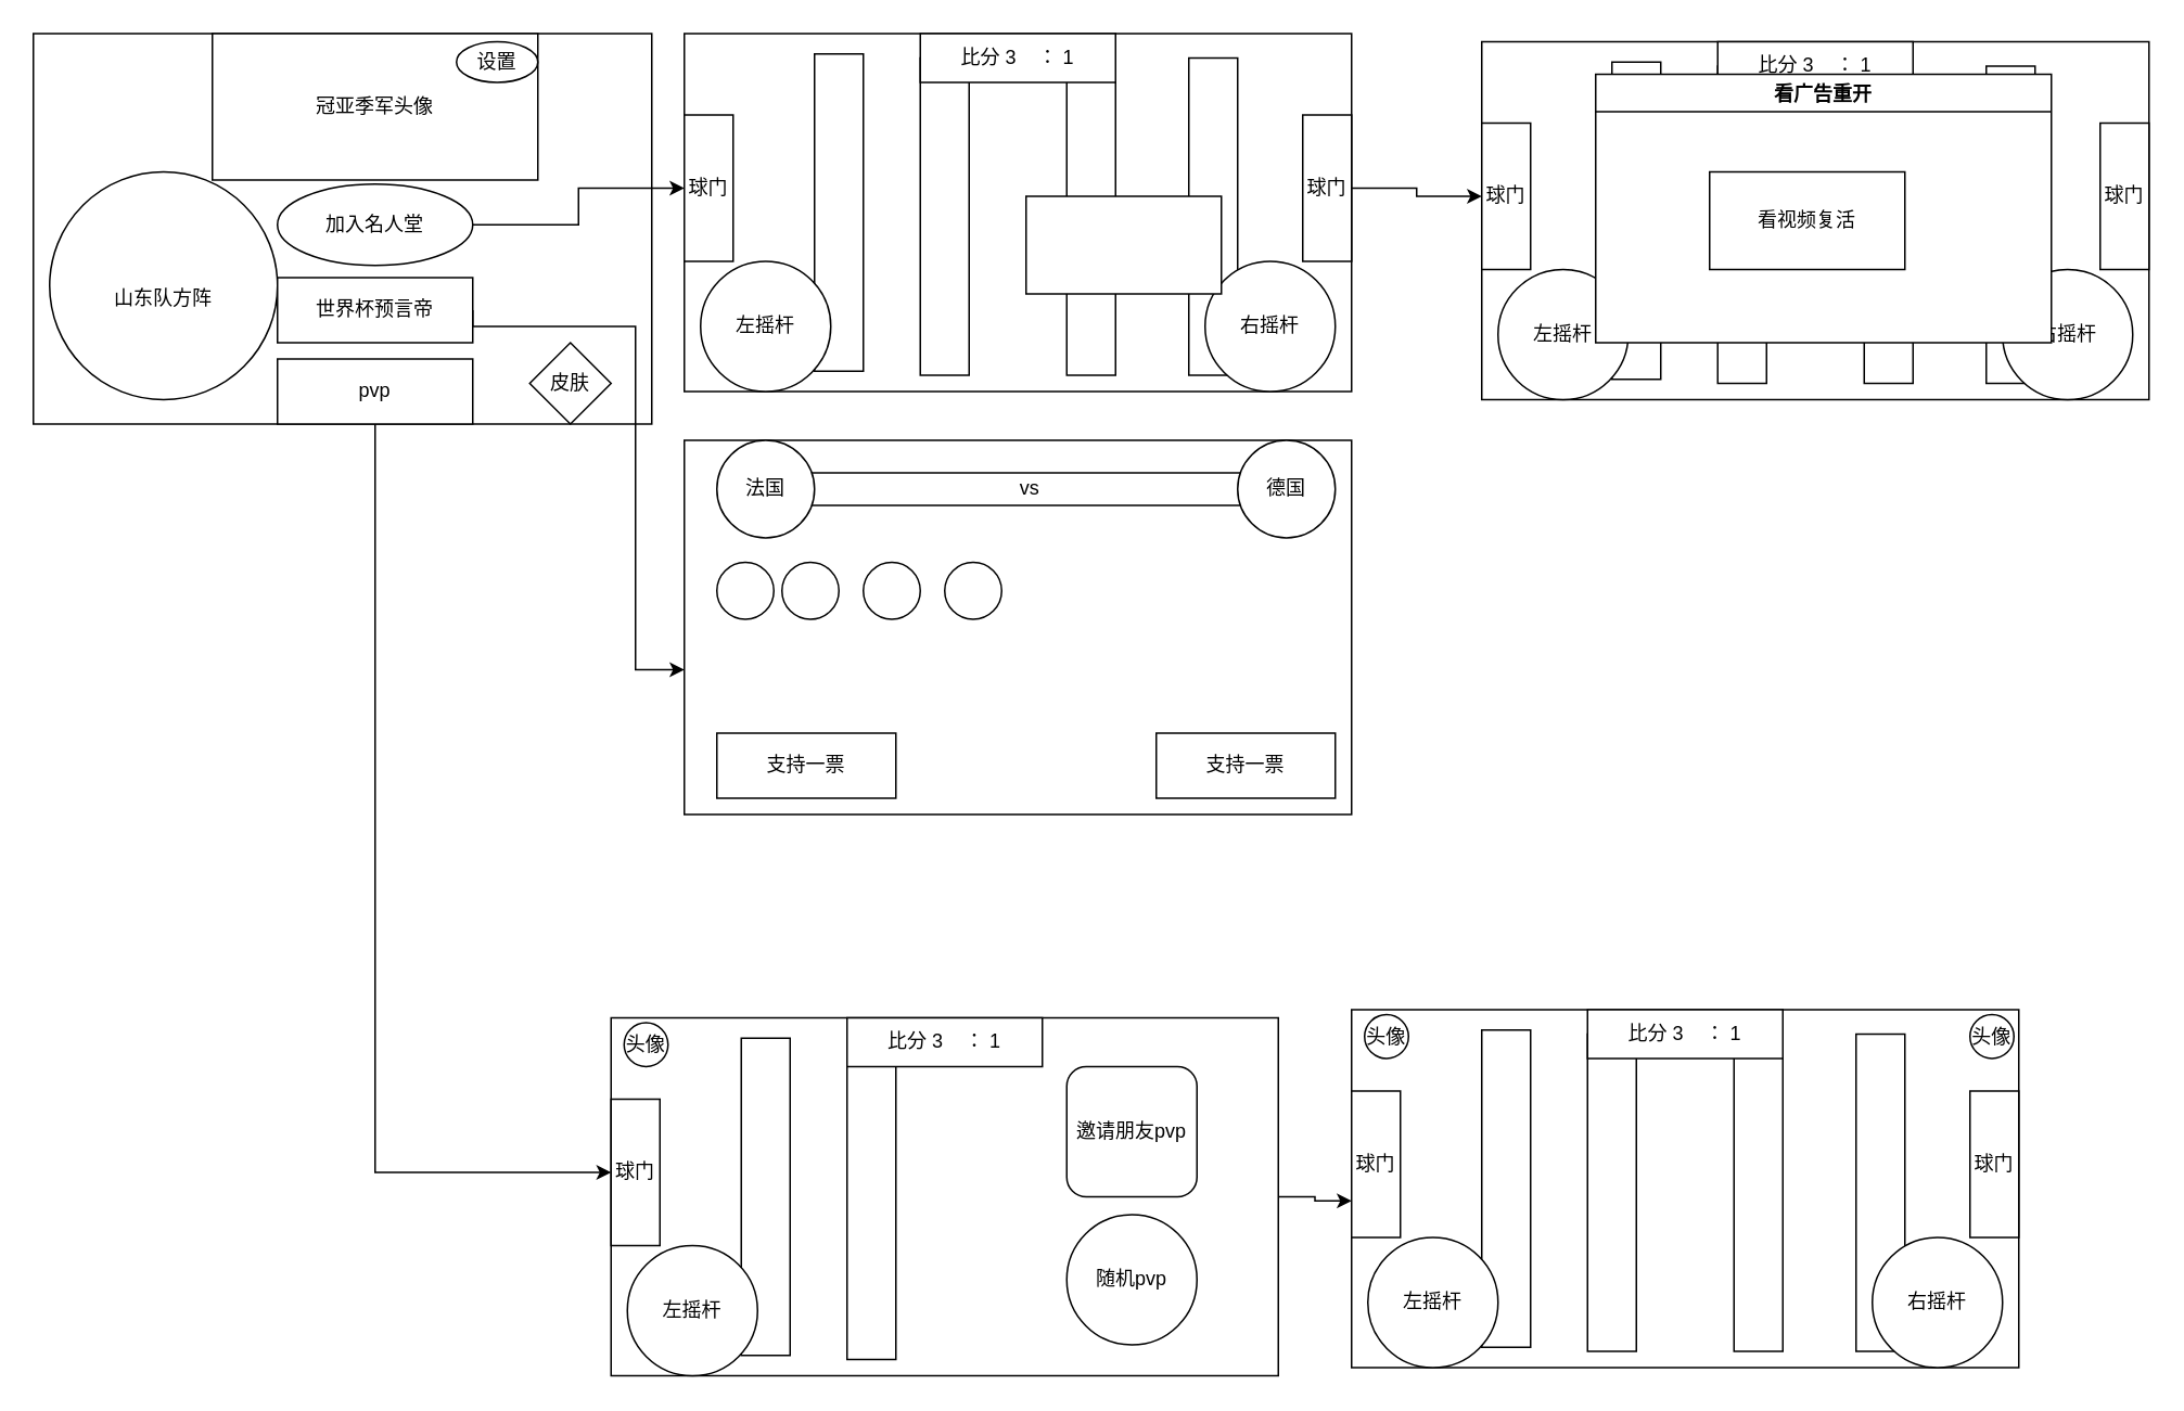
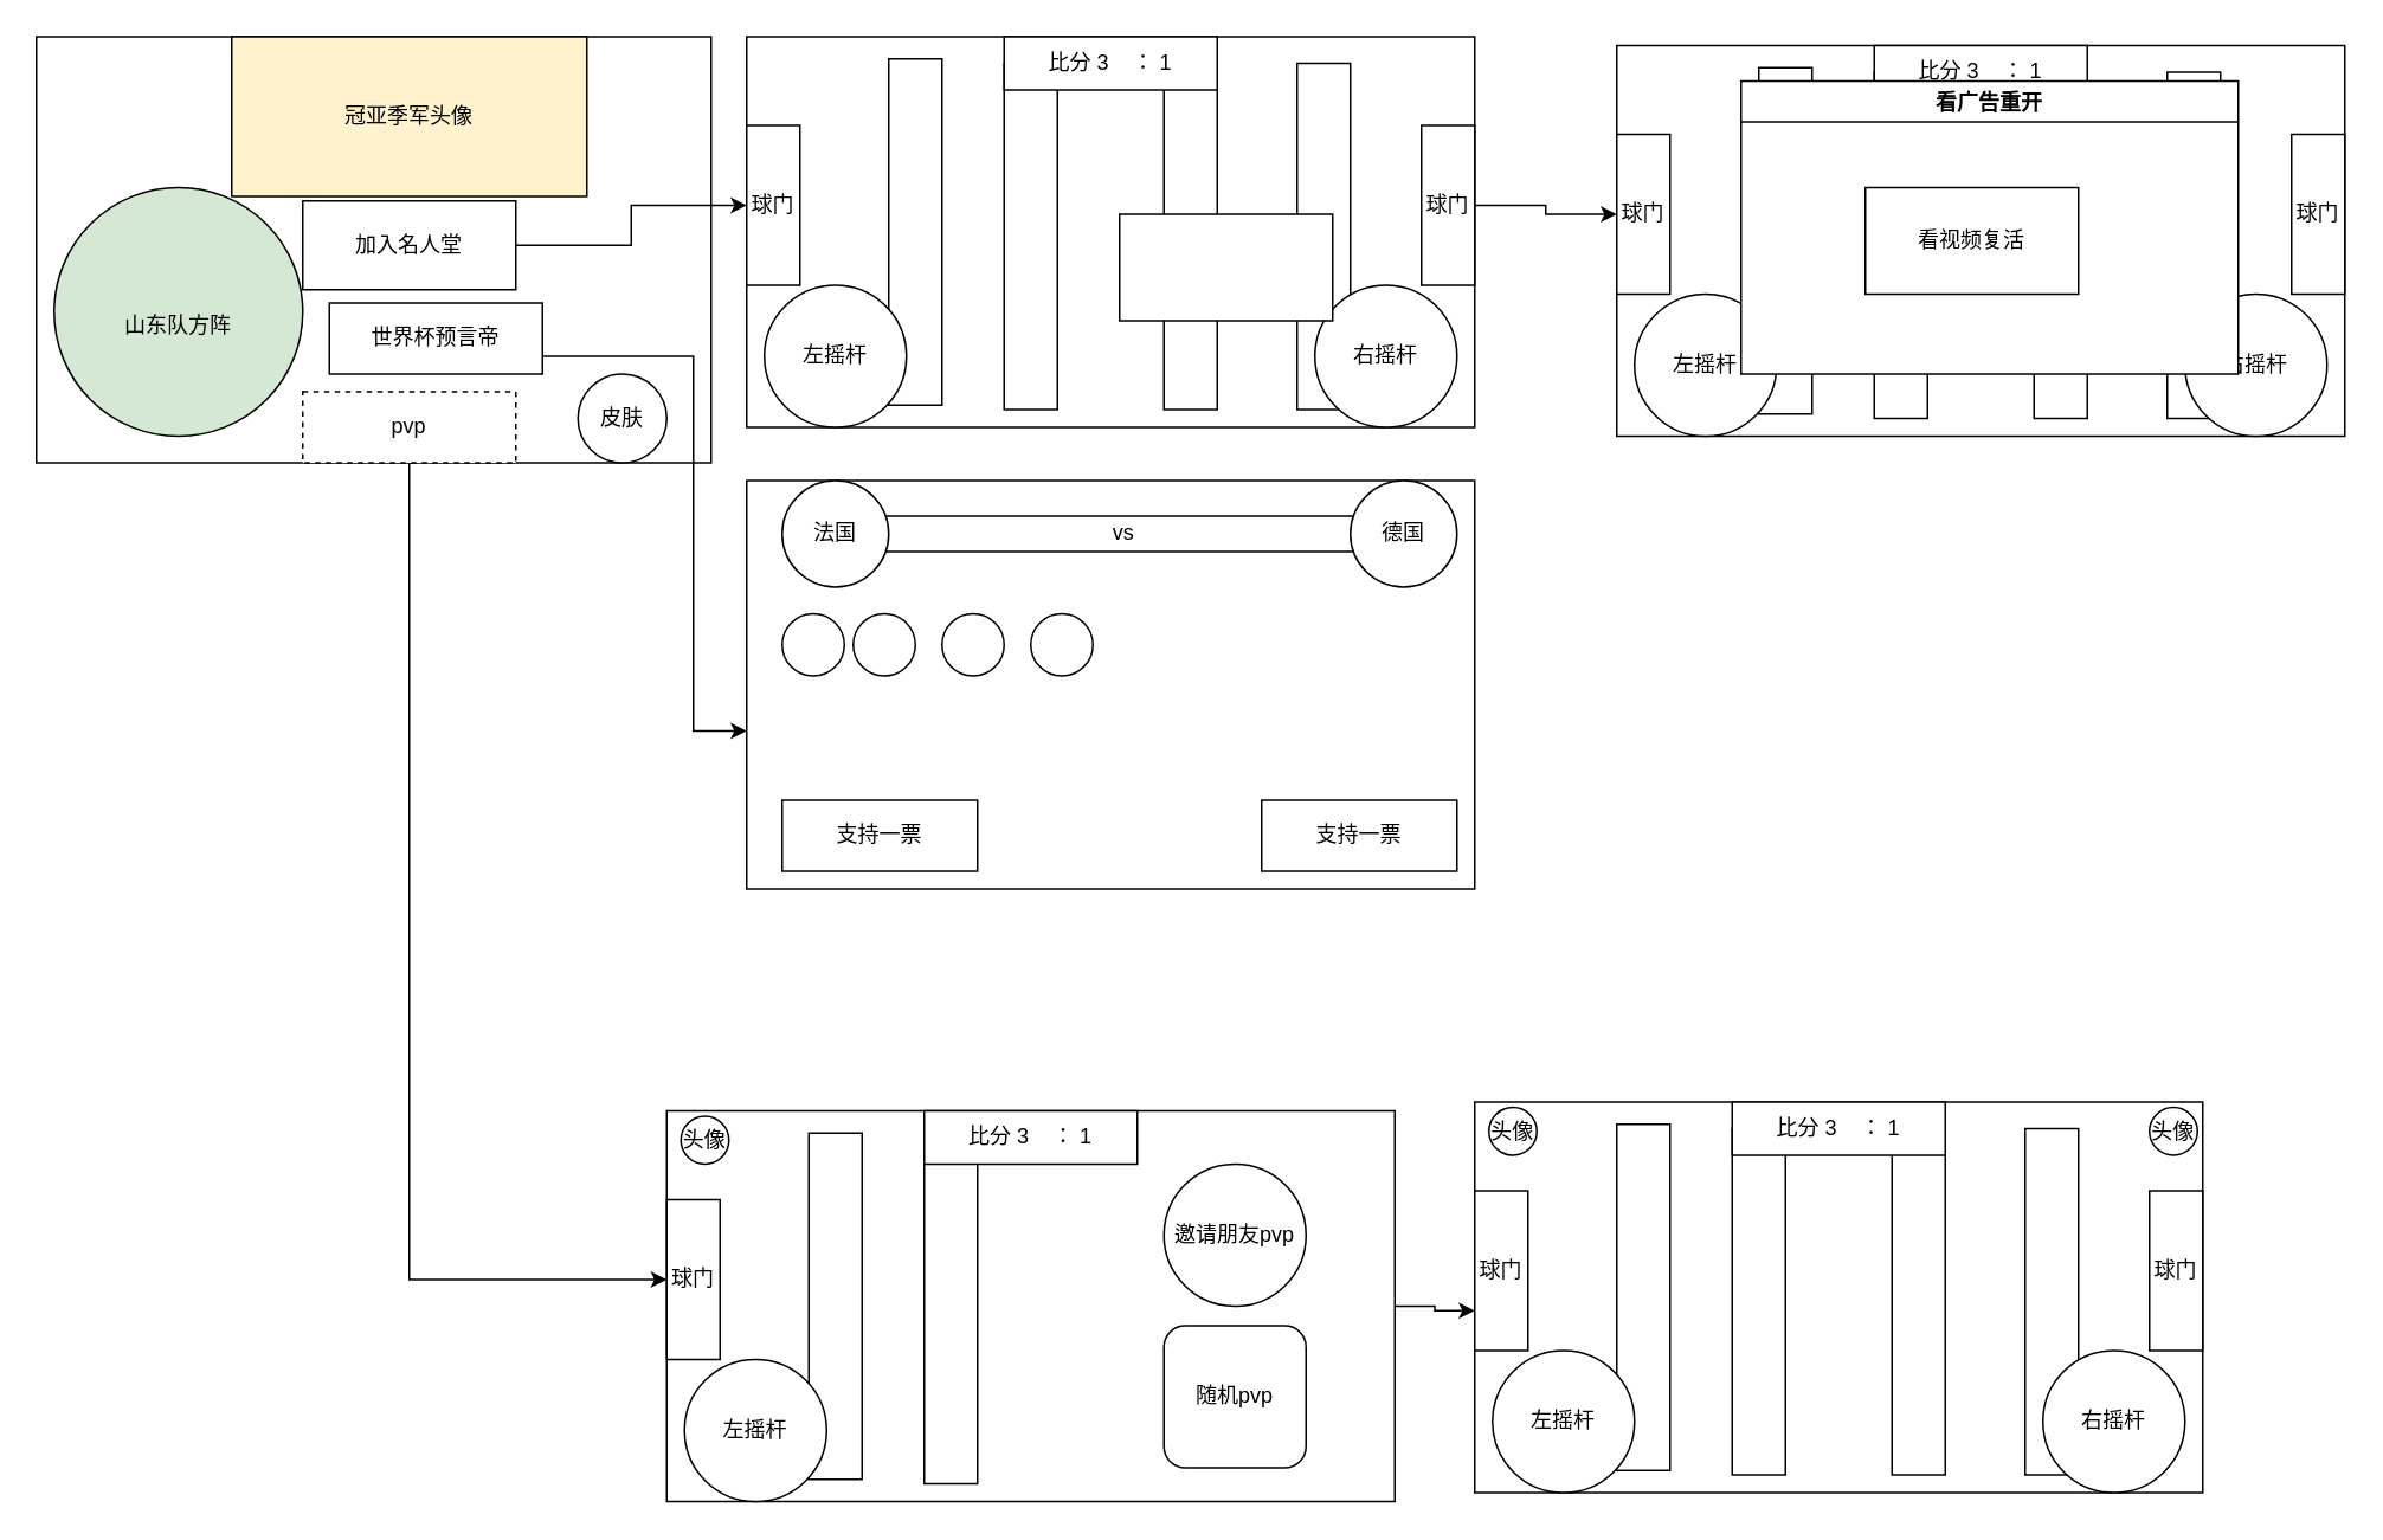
  <mxCell id="0" />
  <mxCell id="1" parent="0" />
  <mxCell id="2" value="" style="rounded=0;whiteSpace=wrap;html=1;" vertex="1" parent="1"><mxGeometry x="420" y="20" width="410" height="220" as="geometry" /></mxCell>
  <mxCell id="3" value="" style="rounded=0;whiteSpace=wrap;html=1;shadow=0;" vertex="1" parent="1"><mxGeometry x="655" y="35" width="30" height="195" as="geometry" /></mxCell>
  <mxCell id="4" value="" style="rounded=0;whiteSpace=wrap;html=1;shadow=0;" vertex="1" parent="1"><mxGeometry x="730" y="35" width="30" height="195" as="geometry" /></mxCell>
  <mxCell id="5" value="" style="rounded=0;whiteSpace=wrap;html=1;shadow=0;" vertex="1" parent="1"><mxGeometry x="500" y="32.5" width="30" height="195" as="geometry" /></mxCell>
  <mxCell id="6" value="" style="rounded=0;whiteSpace=wrap;html=1;shadow=0;" vertex="1" parent="1"><mxGeometry x="565" y="35" width="30" height="195" as="geometry" /></mxCell>
  <mxCell id="7" value="" style="rounded=0;whiteSpace=wrap;html=1;" vertex="1" parent="1"><mxGeometry x="20" y="20" width="380" height="240" as="geometry" /></mxCell>
- <mxCell id="8" value="&lt;br&gt;山东队方阵" style="ellipse;whiteSpace=wrap;html=1;aspect=fixed;shadow=0;" vertex="1" parent="1"><mxGeometry x="30" y="105" width="140" height="140" as="geometry" /></mxCell>
+ <mxCell id="8" value="&lt;br&gt;山东队方阵" style="ellipse;whiteSpace=wrap;html=1;aspect=fixed;shadow=0;fillColor=#d5e8d4;" vertex="1" parent="1"><mxGeometry x="30" y="105" width="140" height="140" as="geometry" /></mxCell>
  <mxCell id="9" style="edgeStyle=orthogonalEdgeStyle;rounded=0;orthogonalLoop=1;jettySize=auto;html=1;exitX=1;exitY=0.5;exitDx=0;exitDy=0;entryX=0;entryY=0.5;entryDx=0;entryDy=0;" edge="1" parent="1" source="10" target="20"><mxGeometry relative="1" as="geometry" /></mxCell>
- <mxCell id="10" value="加入名人堂" style="ellipse;whiteSpace=wrap;html=1;" vertex="1" parent="1"><mxGeometry x="170" y="112.5" width="120" height="50" as="geometry" /></mxCell>
+ <mxCell id="10" value="加入名人堂" style="rounded=0;whiteSpace=wrap;html=1;" vertex="1" parent="1"><mxGeometry x="170" y="112.5" width="120" height="50" as="geometry" /></mxCell>
  <mxCell id="11" style="edgeStyle=orthogonalEdgeStyle;rounded=0;orthogonalLoop=1;jettySize=auto;html=1;exitX=1;exitY=0.5;exitDx=0;exitDy=0;entryX=0;entryY=0.613;entryDx=0;entryDy=0;entryPerimeter=0;" edge="1" parent="1" source="12" target="36"><mxGeometry relative="1" as="geometry"><Array as="points"><mxPoint x="390" y="200" /><mxPoint x="390" y="411" /></Array></mxGeometry></mxCell>
- <mxCell id="12" value="世界杯预言帝" style="rounded=0;whiteSpace=wrap;html=1;" vertex="1" parent="1"><mxGeometry x="170" y="170" width="120" height="40" as="geometry" /></mxCell>
- <mxCell id="13" value="冠亚季军头像" style="rounded=0;whiteSpace=wrap;html=1;" vertex="1" parent="1"><mxGeometry x="130" y="20" width="200" height="90" as="geometry" /></mxCell>
+ <mxCell id="12" value="世界杯预言帝" style="rounded=0;whiteSpace=wrap;html=1;" vertex="1" parent="1"><mxGeometry x="185" y="170" width="120" height="40" as="geometry" /></mxCell>
+ <mxCell id="13" value="冠亚季军头像" style="rounded=0;whiteSpace=wrap;html=1;fillColor=#fff2cc;" vertex="1" parent="1"><mxGeometry x="130" y="20" width="200" height="90" as="geometry" /></mxCell>
  <mxCell id="14" value="左摇杆" style="ellipse;whiteSpace=wrap;html=1;aspect=fixed;shadow=0;" vertex="1" parent="1"><mxGeometry x="430" y="160" width="80" height="80" as="geometry" /></mxCell>
  <mxCell id="15" value="右摇杆" style="ellipse;whiteSpace=wrap;html=1;aspect=fixed;shadow=0;" vertex="1" parent="1"><mxGeometry x="740" y="160" width="80" height="80" as="geometry" /></mxCell>
  <mxCell id="16" value="比分 3&amp;nbsp; &amp;nbsp; ： 1" style="rounded=0;whiteSpace=wrap;html=1;shadow=0;" vertex="1" parent="1"><mxGeometry x="565" y="20" width="120" height="30" as="geometry" /></mxCell>
- <mxCell id="17" value="设置" style="ellipse;whiteSpace=wrap;html=1;shadow=0;" vertex="1" parent="1"><mxGeometry x="280" y="25" width="50" height="25" as="geometry" /></mxCell>
  <mxCell id="18" style="edgeStyle=orthogonalEdgeStyle;rounded=0;orthogonalLoop=1;jettySize=auto;html=1;exitX=0.5;exitY=1;exitDx=0;exitDy=0;entryX=0;entryY=0.5;entryDx=0;entryDy=0;" edge="1" parent="1" source="19" target="65"><mxGeometry relative="1" as="geometry" /></mxCell>
- <mxCell id="19" value="pvp" style="rounded=0;whiteSpace=wrap;html=1;shadow=0;" vertex="1" parent="1"><mxGeometry x="170" y="220" width="120" height="40" as="geometry" /></mxCell>
+ <mxCell id="19" value="pvp" style="rounded=0;whiteSpace=wrap;html=1;shadow=0;dashed=1;" vertex="1" parent="1"><mxGeometry x="170" y="220" width="120" height="40" as="geometry" /></mxCell>
  <mxCell id="20" value="球门" style="rounded=0;whiteSpace=wrap;html=1;shadow=0;" vertex="1" parent="1"><mxGeometry x="420" y="70" width="30" height="90" as="geometry" /></mxCell>
  <mxCell id="21" style="edgeStyle=orthogonalEdgeStyle;rounded=0;orthogonalLoop=1;jettySize=auto;html=1;exitX=1;exitY=0.5;exitDx=0;exitDy=0;" edge="1" parent="1" source="22" target="31"><mxGeometry relative="1" as="geometry" /></mxCell>
  <mxCell id="22" value="球门" style="rounded=0;whiteSpace=wrap;html=1;shadow=0;" vertex="1" parent="1"><mxGeometry x="800" y="70" width="30" height="90" as="geometry" /></mxCell>
  <mxCell id="23" value="" style="rounded=0;whiteSpace=wrap;html=1;" vertex="1" parent="1"><mxGeometry x="910" y="25" width="410" height="220" as="geometry" /></mxCell>
  <mxCell id="24" value="" style="rounded=0;whiteSpace=wrap;html=1;shadow=0;" vertex="1" parent="1"><mxGeometry x="1145" y="40" width="30" height="195" as="geometry" /></mxCell>
  <mxCell id="25" value="" style="rounded=0;whiteSpace=wrap;html=1;shadow=0;" vertex="1" parent="1"><mxGeometry x="1220" y="40" width="30" height="195" as="geometry" /></mxCell>
  <mxCell id="26" value="" style="rounded=0;whiteSpace=wrap;html=1;shadow=0;" vertex="1" parent="1"><mxGeometry x="990" y="37.5" width="30" height="195" as="geometry" /></mxCell>
  <mxCell id="27" value="" style="rounded=0;whiteSpace=wrap;html=1;shadow=0;" vertex="1" parent="1"><mxGeometry x="1055" y="40" width="30" height="195" as="geometry" /></mxCell>
  <mxCell id="28" value="左摇杆" style="ellipse;whiteSpace=wrap;html=1;aspect=fixed;shadow=0;" vertex="1" parent="1"><mxGeometry x="920" y="165" width="80" height="80" as="geometry" /></mxCell>
  <mxCell id="29" value="右摇杆" style="ellipse;whiteSpace=wrap;html=1;aspect=fixed;shadow=0;" vertex="1" parent="1"><mxGeometry x="1230" y="165" width="80" height="80" as="geometry" /></mxCell>
  <mxCell id="30" value="比分 3&amp;nbsp; &amp;nbsp; ： 1" style="rounded=0;whiteSpace=wrap;html=1;shadow=0;" vertex="1" parent="1"><mxGeometry x="1055" y="25" width="120" height="30" as="geometry" /></mxCell>
  <mxCell id="31" value="球门" style="rounded=0;whiteSpace=wrap;html=1;shadow=0;" vertex="1" parent="1"><mxGeometry x="910" y="75" width="30" height="90" as="geometry" /></mxCell>
  <mxCell id="32" value="球门" style="rounded=0;whiteSpace=wrap;html=1;shadow=0;" vertex="1" parent="1"><mxGeometry x="1290" y="75" width="30" height="90" as="geometry" /></mxCell>
  <mxCell id="33" value="看广告重开" style="swimlane;shadow=0;gradientColor=#ffffff;swimlaneFillColor=default;" vertex="1" parent="1"><mxGeometry x="980" y="45" width="280" height="165" as="geometry" /></mxCell>
  <mxCell id="34" value="看视频复活" style="rounded=0;whiteSpace=wrap;html=1;shadow=0;gradientColor=#ffffff;" vertex="1" parent="33"><mxGeometry x="70" y="60" width="120" height="60" as="geometry" /></mxCell>
  <mxCell id="35" value="" style="rounded=0;whiteSpace=wrap;html=1;shadow=0;gradientColor=#ffffff;" vertex="1" parent="1"><mxGeometry x="630" y="120" width="120" height="60" as="geometry" /></mxCell>
  <mxCell id="36" value="" style="rounded=0;whiteSpace=wrap;html=1;shadow=0;gradientColor=#ffffff;" vertex="1" parent="1"><mxGeometry x="420" y="270" width="410" height="230" as="geometry" /></mxCell>
  <mxCell id="37" value="vs" style="rounded=0;whiteSpace=wrap;html=1;shadow=0;gradientColor=#ffffff;" vertex="1" parent="1"><mxGeometry x="455" y="290" width="355" height="20" as="geometry" /></mxCell>
  <mxCell id="38" value="法国" style="ellipse;whiteSpace=wrap;html=1;aspect=fixed;shadow=0;gradientColor=#ffffff;" vertex="1" parent="1"><mxGeometry x="440" y="270" width="60" height="60" as="geometry" /></mxCell>
  <mxCell id="39" value="德国" style="ellipse;whiteSpace=wrap;html=1;aspect=fixed;shadow=0;gradientColor=#ffffff;" vertex="1" parent="1"><mxGeometry x="760" y="270" width="60" height="60" as="geometry" /></mxCell>
  <mxCell id="40" value="" style="ellipse;whiteSpace=wrap;html=1;aspect=fixed;shadow=0;gradientColor=#ffffff;" vertex="1" parent="1"><mxGeometry x="440" y="345" width="35" height="35" as="geometry" /></mxCell>
  <mxCell id="41" value="" style="ellipse;whiteSpace=wrap;html=1;aspect=fixed;shadow=0;gradientColor=#ffffff;" vertex="1" parent="1"><mxGeometry x="480" y="345" width="35" height="35" as="geometry" /></mxCell>
  <mxCell id="42" value="" style="ellipse;whiteSpace=wrap;html=1;aspect=fixed;shadow=0;gradientColor=#ffffff;" vertex="1" parent="1"><mxGeometry x="530" y="345" width="35" height="35" as="geometry" /></mxCell>
  <mxCell id="43" value="" style="ellipse;whiteSpace=wrap;html=1;aspect=fixed;shadow=0;gradientColor=#ffffff;" vertex="1" parent="1"><mxGeometry x="580" y="345" width="35" height="35" as="geometry" /></mxCell>
  <mxCell id="44" value="支持一票" style="rounded=0;whiteSpace=wrap;html=1;shadow=0;gradientColor=#ffffff;" vertex="1" parent="1"><mxGeometry x="440" y="450" width="110" height="40" as="geometry" /></mxCell>
  <mxCell id="45" value="支持一票" style="rounded=0;whiteSpace=wrap;html=1;shadow=0;gradientColor=#ffffff;" vertex="1" parent="1"><mxGeometry x="710" y="450" width="110" height="40" as="geometry" /></mxCell>
  <mxCell id="46" value="" style="rounded=0;whiteSpace=wrap;html=1;" vertex="1" parent="1"><mxGeometry x="830" y="620" width="410" height="220" as="geometry" /></mxCell>
  <mxCell id="47" value="" style="rounded=0;whiteSpace=wrap;html=1;shadow=0;" vertex="1" parent="1"><mxGeometry x="1065" y="640" width="30" height="190" as="geometry" /></mxCell>
  <mxCell id="48" value="" style="rounded=0;whiteSpace=wrap;html=1;shadow=0;" vertex="1" parent="1"><mxGeometry x="1140" y="635" width="30" height="195" as="geometry" /></mxCell>
  <mxCell id="49" value="" style="rounded=0;whiteSpace=wrap;html=1;shadow=0;" vertex="1" parent="1"><mxGeometry x="910" y="632.5" width="30" height="195" as="geometry" /></mxCell>
  <mxCell id="50" value="" style="rounded=0;whiteSpace=wrap;html=1;shadow=0;" vertex="1" parent="1"><mxGeometry x="975" y="635" width="30" height="195" as="geometry" /></mxCell>
  <mxCell id="51" value="左摇杆" style="ellipse;whiteSpace=wrap;html=1;aspect=fixed;shadow=0;" vertex="1" parent="1"><mxGeometry x="840" y="760" width="80" height="80" as="geometry" /></mxCell>
  <mxCell id="52" value="右摇杆" style="ellipse;whiteSpace=wrap;html=1;aspect=fixed;shadow=0;" vertex="1" parent="1"><mxGeometry x="1150" y="760" width="80" height="80" as="geometry" /></mxCell>
  <mxCell id="53" value="比分 3&amp;nbsp; &amp;nbsp; ： 1" style="rounded=0;whiteSpace=wrap;html=1;shadow=0;" vertex="1" parent="1"><mxGeometry x="975" y="620" width="120" height="30" as="geometry" /></mxCell>
  <mxCell id="54" value="球门" style="rounded=0;whiteSpace=wrap;html=1;shadow=0;" vertex="1" parent="1"><mxGeometry x="830" y="670" width="30" height="90" as="geometry" /></mxCell>
  <mxCell id="55" value="球门" style="rounded=0;whiteSpace=wrap;html=1;shadow=0;" vertex="1" parent="1"><mxGeometry x="1210" y="670" width="30" height="90" as="geometry" /></mxCell>
  <mxCell id="56" value="头像" style="ellipse;whiteSpace=wrap;html=1;aspect=fixed;shadow=0;gradientColor=#ffffff;" vertex="1" parent="1"><mxGeometry x="838" y="623" width="27" height="27" as="geometry" /></mxCell>
  <mxCell id="57" value="头像" style="ellipse;whiteSpace=wrap;html=1;aspect=fixed;shadow=0;gradientColor=#ffffff;" vertex="1" parent="1"><mxGeometry x="1210" y="623" width="27" height="27" as="geometry" /></mxCell>
- <mxCell id="58" value="皮肤" style="rhombus;whiteSpace=wrap;html=1;aspect=fixed;shadow=0;gradientColor=#ffffff;" vertex="1" parent="1"><mxGeometry x="325" y="210" width="50" height="50" as="geometry" /></mxCell>
+ <mxCell id="58" value="皮肤" style="ellipse;whiteSpace=wrap;html=1;aspect=fixed;shadow=0;gradientColor=#ffffff;" vertex="1" parent="1"><mxGeometry x="325" y="210" width="50" height="50" as="geometry" /></mxCell>
  <mxCell id="59" style="edgeStyle=orthogonalEdgeStyle;rounded=0;orthogonalLoop=1;jettySize=auto;html=1;exitX=1;exitY=0.5;exitDx=0;exitDy=0;entryX=0;entryY=0.75;entryDx=0;entryDy=0;" edge="1" parent="1" source="60" target="54"><mxGeometry relative="1" as="geometry" /></mxCell>
  <mxCell id="60" value="" style="rounded=0;whiteSpace=wrap;html=1;" vertex="1" parent="1"><mxGeometry x="375" y="625" width="410" height="220" as="geometry" /></mxCell>
  <mxCell id="61" value="" style="rounded=0;whiteSpace=wrap;html=1;shadow=0;" vertex="1" parent="1"><mxGeometry x="455" y="637.5" width="30" height="195" as="geometry" /></mxCell>
  <mxCell id="62" value="" style="rounded=0;whiteSpace=wrap;html=1;shadow=0;" vertex="1" parent="1"><mxGeometry x="520" y="640" width="30" height="195" as="geometry" /></mxCell>
  <mxCell id="63" value="左摇杆" style="ellipse;whiteSpace=wrap;html=1;aspect=fixed;shadow=0;" vertex="1" parent="1"><mxGeometry x="385" y="765" width="80" height="80" as="geometry" /></mxCell>
  <mxCell id="64" value="比分 3&amp;nbsp; &amp;nbsp; ： 1" style="rounded=0;whiteSpace=wrap;html=1;shadow=0;" vertex="1" parent="1"><mxGeometry x="520" y="625" width="120" height="30" as="geometry" /></mxCell>
  <mxCell id="65" value="球门" style="rounded=0;whiteSpace=wrap;html=1;shadow=0;" vertex="1" parent="1"><mxGeometry x="375" y="675" width="30" height="90" as="geometry" /></mxCell>
  <mxCell id="66" value="头像" style="ellipse;whiteSpace=wrap;html=1;aspect=fixed;shadow=0;gradientColor=#ffffff;" vertex="1" parent="1"><mxGeometry x="383" y="628" width="27" height="27" as="geometry" /></mxCell>
- <mxCell id="67" value="邀请朋友pvp" style="whiteSpace=wrap;html=1;aspect=fixed;shadow=0;gradientColor=#ffffff;rounded=1;" vertex="1" parent="1"><mxGeometry x="655" y="655" width="80" height="80" as="geometry" /></mxCell>
- <mxCell id="68" value="随机pvp" style="ellipse;whiteSpace=wrap;html=1;aspect=fixed;shadow=0;gradientColor=#ffffff;" vertex="1" parent="1"><mxGeometry x="655" y="746" width="80" height="80" as="geometry" /></mxCell>
+ <mxCell id="67" value="邀请朋友pvp" style="ellipse;whiteSpace=wrap;html=1;aspect=fixed;shadow=0;gradientColor=#ffffff;" vertex="1" parent="1"><mxGeometry x="655" y="655" width="80" height="80" as="geometry" /></mxCell>
+ <mxCell id="68" value="随机pvp" style="whiteSpace=wrap;html=1;aspect=fixed;shadow=0;gradientColor=#ffffff;rounded=1;" vertex="1" parent="1"><mxGeometry x="655" y="746" width="80" height="80" as="geometry" /></mxCell>
